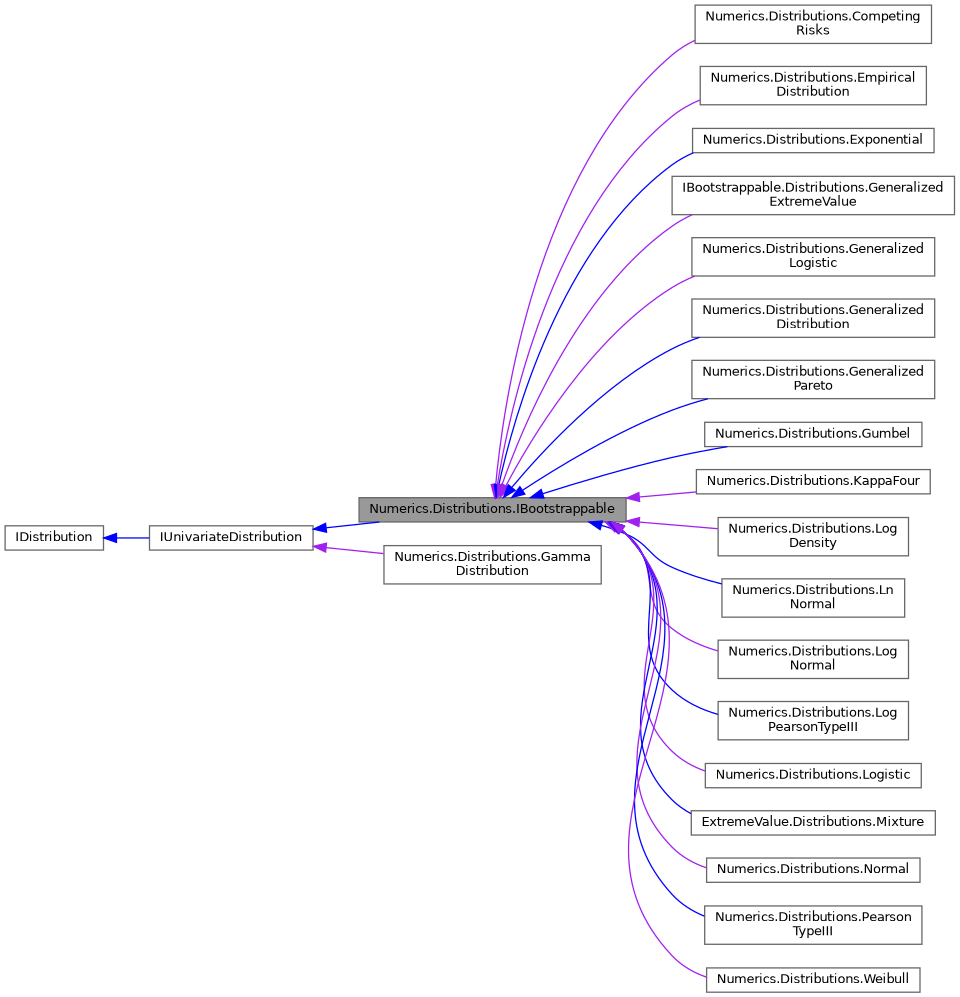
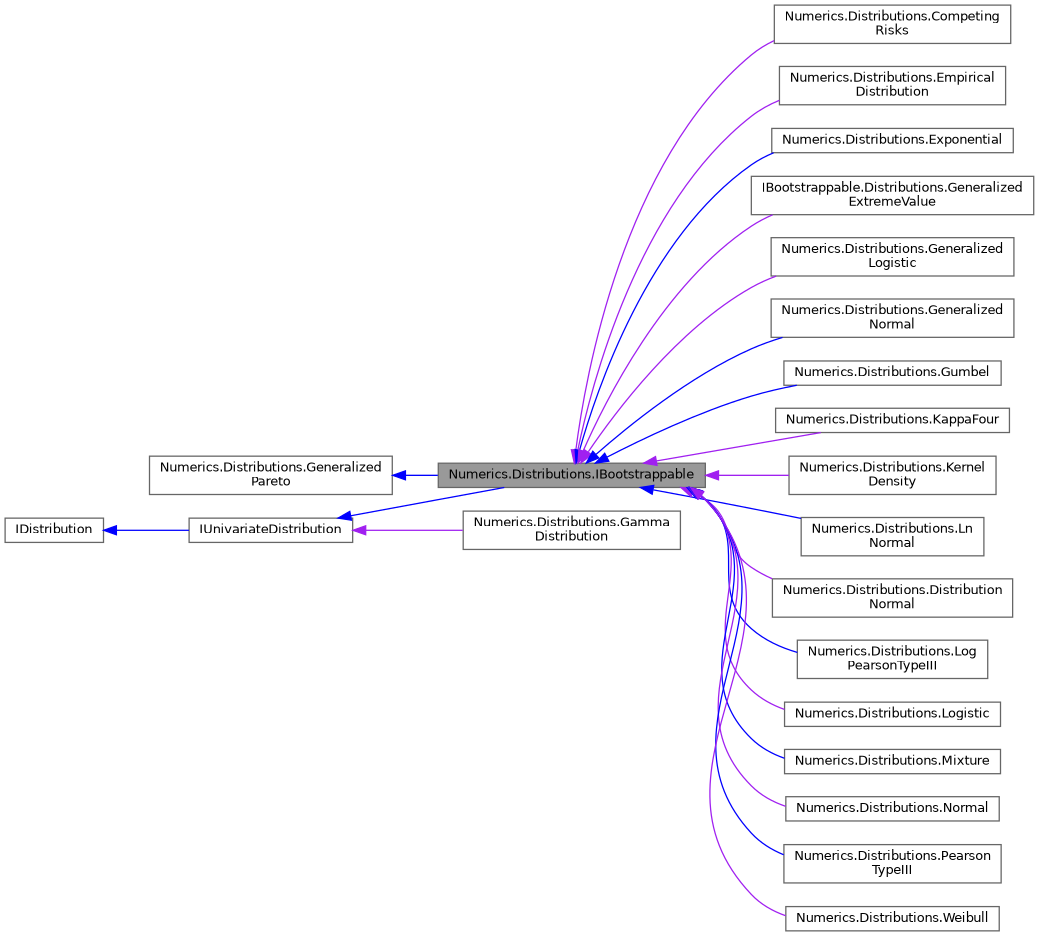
  digraph {
    rankdir=LR
    node [color=gray40 fillcolor=white fontname=Helvetica fontsize=10 shape=box style=filled]
    edge [color=purple dir=back fontname=Helvetica fontsize=10 labelfontname=Helvetica labelfontsize=10 style=solid]
    n1 [fillcolor=grey60 fontcolor=black height=0.2 label="Numerics.Distributions.IBootstrappable" width=0.4]
    n2 [height=0.2 label="Numerics.Distributions.Competing\lRisks" width=0.4]
    n3 [height=0.2 label="Numerics.Distributions.Empirical\lDistribution" width=0.4]
    n4 [height=0.2 label="Numerics.Distributions.Exponential" width=0.4]
    n5 [height=0.2 label="IBootstrappable.Distributions.Generalized\lExtremeValue" width=0.4]
    n6 [height=0.2 label="Numerics.Distributions.Generalized\lLogistic" width=0.4]
-   n7 [height=0.2 label="Numerics.Distributions.Generalized\lDistribution" width=0.4]
+   n7 [height=0.2 label="Numerics.Distributions.Generalized\lNormal" width=0.4]
    n8 [height=0.2 label="Numerics.Distributions.Generalized\lPareto" width=0.4]
    n9 [height=0.2 label="Numerics.Distributions.Gumbel" width=0.4]
    n10 [height=0.2 label="Numerics.Distributions.KappaFour" width=0.4]
-   n11 [height=0.2 label="Numerics.Distributions.Log\lDensity" width=0.4]
+   n11 [height=0.2 label="Numerics.Distributions.Kernel\lDensity" width=0.4]
    n12 [height=0.2 label="Numerics.Distributions.Ln\lNormal" width=0.4]
-   n13 [height=0.2 label="Numerics.Distributions.Log\lNormal" width=0.4]
+   n13 [height=0.2 label="Numerics.Distributions.Distribution\lNormal" width=0.4]
    n14 [height=0.2 label="Numerics.Distributions.Log\lPearsonTypeIII" width=0.4]
    n15 [height=0.2 label="Numerics.Distributions.Logistic" width=0.4]
-   n16 [height=0.2 label="ExtremeValue.Distributions.Mixture" width=0.4]
+   n16 [height=0.2 label="Numerics.Distributions.Mixture" width=0.4]
    n17 [height=0.2 label="Numerics.Distributions.Normal" width=0.4]
    n18 [height=0.2 label="Numerics.Distributions.Pearson\lTypeIII" width=0.4]
    n19 [height=0.2 label="Numerics.Distributions.Weibull" width=0.4]
    n20 [height=0.2 label="Numerics.Distributions.Gamma\lDistribution" width=0.4]
    n21 [height=0.2 label=IUnivariateDistribution width=0.4]
    n22 [height=0.2 label=IDistribution width=0.4]
    n1 -> n2
    n1 -> n3
    n1 -> n4 [color=blue]
    n1 -> n5
    n1 -> n6
    n1 -> n7 [color=blue]
-   n1 -> n8 [color=blue]
+   n8 -> n1 [color=blue]
    n1 -> n9 [color=blue]
    n1 -> n10
    n1 -> n11
    n1 -> n12 [color=blue]
    n1 -> n13
    n1 -> n14 [color=blue]
    n1 -> n15
    n1 -> n16 [color=blue]
    n1 -> n17
    n1 -> n18 [color=blue]
    n1 -> n19
    n21 -> n1 [color=blue]
    n21 -> n20
    n22 -> n21 [color=blue]
  }
